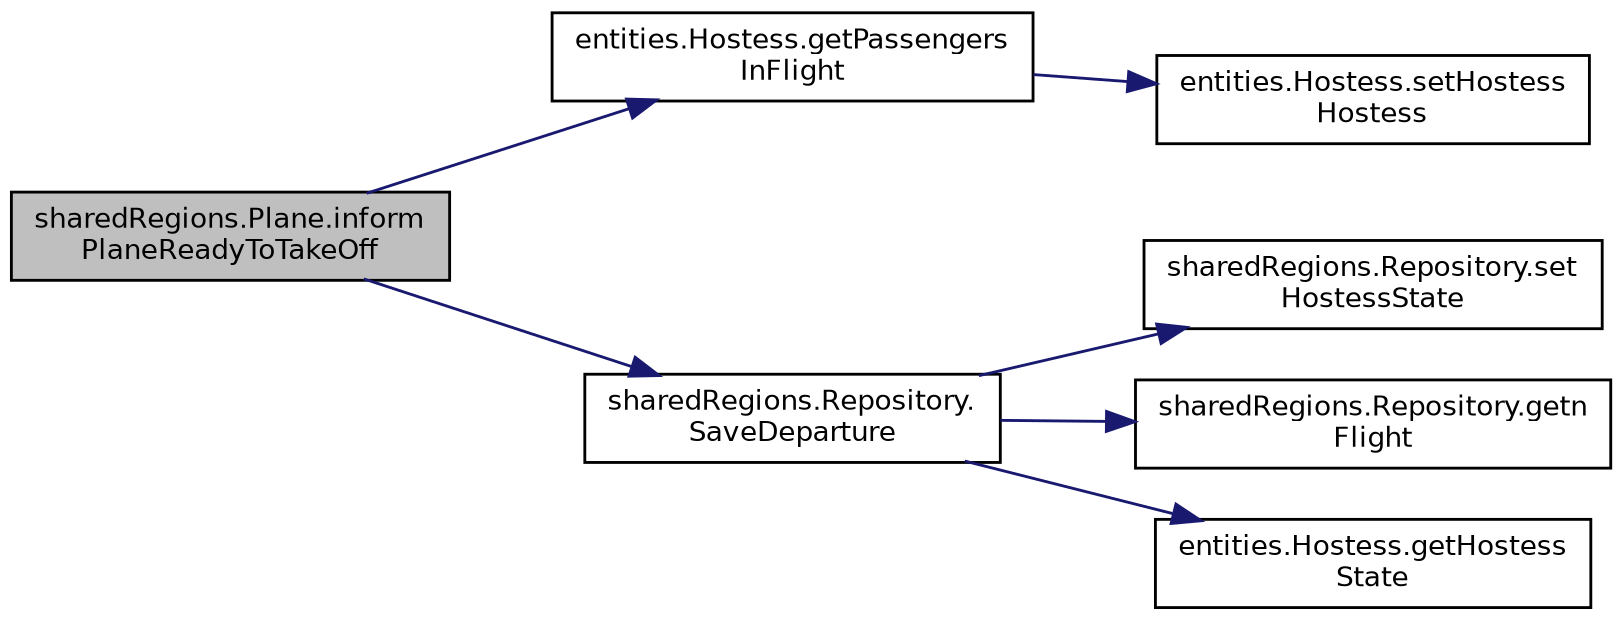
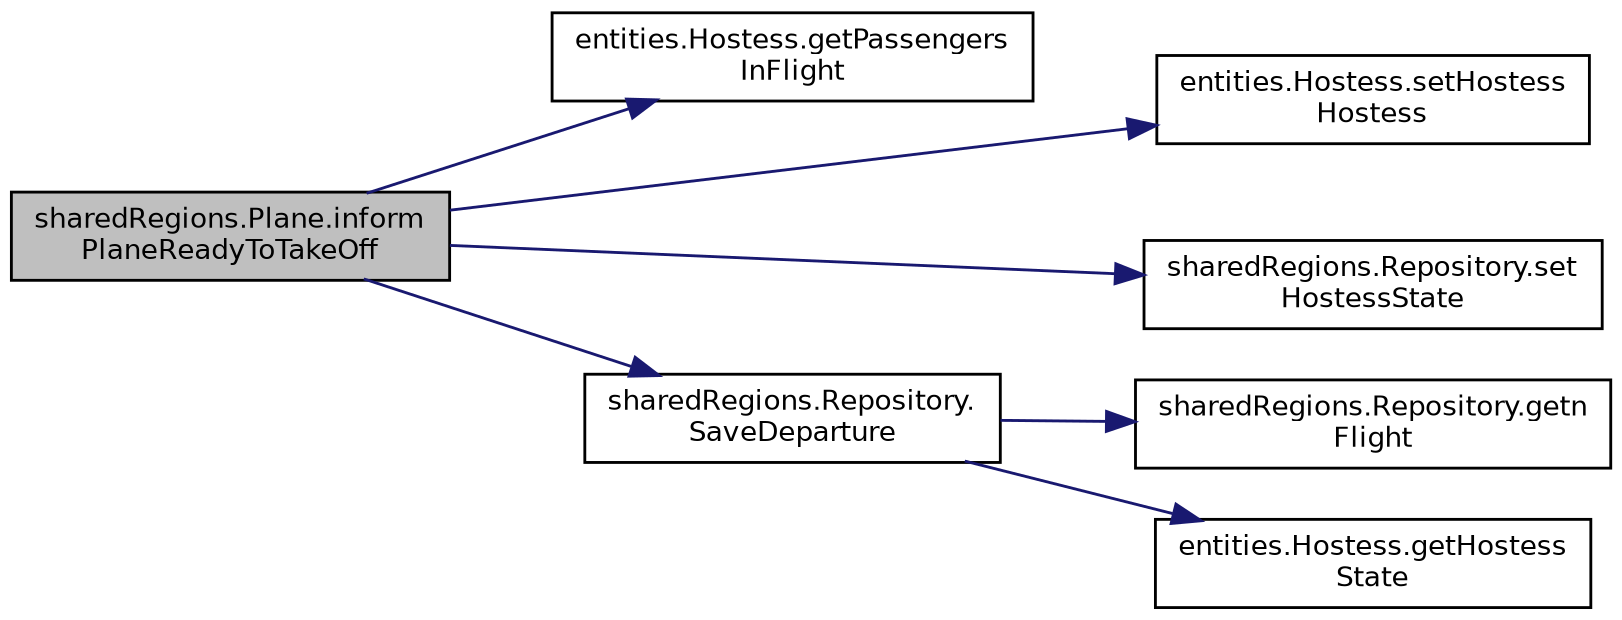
  digraph {
    rankdir=LR
    node [color=black fillcolor=white fontname=Helvetica fontsize=10 shape=record style=filled]
    edge [color=midnightblue fontname=Helvetica fontsize=10 labelfontname=Helvetica labelfontsize=10 style=solid]
    n1 [fillcolor=grey75 fontcolor=black height=0.2 label="sharedRegions.Plane.inform\lPlaneReadyToTakeOff" width=0.4]
    n2 [height=0.2 label="entities.Hostess.getPassengers\lInFlight" width=0.4]
    n3 [height=0.2 label="entities.Hostess.setHostess\lHostess" width=0.4]
    n4 [height=0.2 label="sharedRegions.Repository.\lSaveDeparture" width=0.4]
    n5 [height=0.2 label="sharedRegions.Repository.set\lHostessState" width=0.4]
    n6 [height=0.2 label="sharedRegions.Repository.getn\lFlight" width=0.4]
    n7 [height=0.2 label="entities.Hostess.getHostess\lState" width=0.4]
    n1 -> n2
-   n2 -> n3
+   n1 -> n3
    n1 -> n4
-   n4 -> n5
+   n1 -> n5
    n4 -> n6
    n4 -> n7
  }
